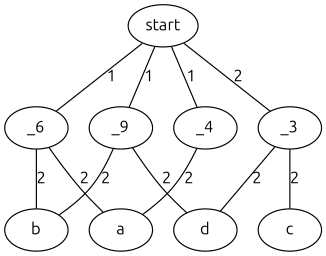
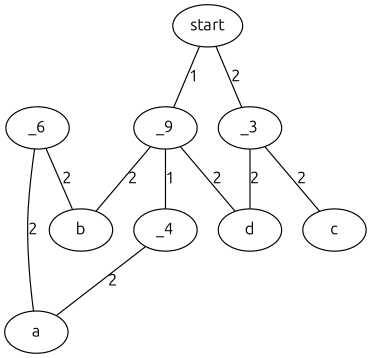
  graph {
    fontname=Ubuntu
    node [fontname=Ubuntu]
    edge [fontname=Ubuntu]
    n1 [label=_6]
    start
    n3 [label=_9]
    _3
    _4
    b
    a
    d
    c
    n1 -- b [label=2]
    n1 -- a [label=2]
-   start -- n1 [label=1]
    start -- n3 [label=1]
    start -- _3 [label=2]
-   start -- _4 [label=1]
+   n3 -- _4 [label=1]
    n3 -- b [label=2]
    n3 -- d [label=2]
    _3 -- d [label=2]
    _3 -- c [label=2]
    _4 -- a [label=2]
  }
